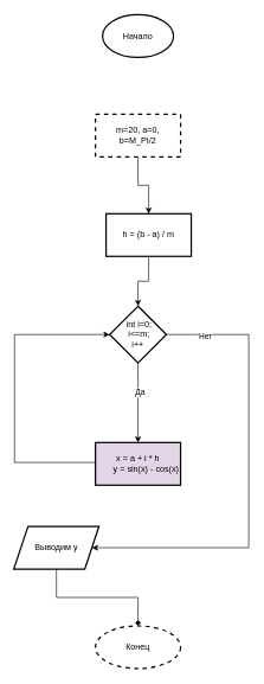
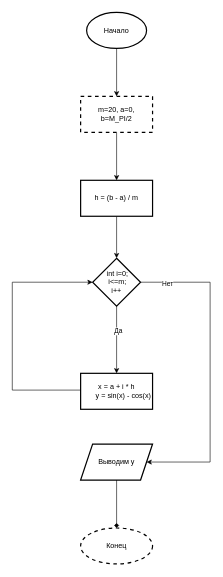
  <mxCell id="0" />
  <mxCell id="1" parent="0" />
+ <mxCell id="2" value="" style="edgeStyle=orthogonalEdgeStyle;rounded=0;orthogonalLoop=1;jettySize=auto;html=1;" edge="1" parent="1" source="3" target="5"><mxGeometry relative="1" as="geometry" /></mxCell>
  <mxCell id="3" value="Начало" style="strokeWidth=2;html=1;shape=mxgraph.flowchart.start_1;whiteSpace=wrap;" vertex="1" parent="1"><mxGeometry x="144" y="20" width="100" height="60" as="geometry" /></mxCell>
  <mxCell id="4" value="" style="edgeStyle=orthogonalEdgeStyle;rounded=0;orthogonalLoop=1;jettySize=auto;html=1;" edge="1" parent="1" source="5" target="7"><mxGeometry relative="1" as="geometry" /></mxCell>
  <mxCell id="5" value="m=20, a=0, &lt;br&gt;b=M_PI/2" style="whiteSpace=wrap;html=1;strokeWidth=2;dashed=1;" vertex="1" parent="1"><mxGeometry x="134" y="160" width="120" height="60" as="geometry" /></mxCell>
  <mxCell id="6" value="" style="edgeStyle=orthogonalEdgeStyle;rounded=0;orthogonalLoop=1;jettySize=auto;html=1;" edge="1" parent="1" source="7" target="12"><mxGeometry relative="1" as="geometry" /></mxCell>
- <mxCell id="7" value="h = (b - a) / m" style="whiteSpace=wrap;html=1;strokeWidth=2;" vertex="1" parent="1"><mxGeometry x="149" y="300" width="120" height="60" as="geometry" /></mxCell>
+ <mxCell id="7" value="h = (b - a) / m" style="whiteSpace=wrap;html=1;strokeWidth=2;" vertex="1" parent="1"><mxGeometry x="134" y="300" width="120" height="60" as="geometry" /></mxCell>
  <mxCell id="8" value="" style="edgeStyle=orthogonalEdgeStyle;rounded=0;orthogonalLoop=1;jettySize=auto;html=1;" edge="1" parent="1" source="12" target="14"><mxGeometry relative="1" as="geometry" /></mxCell>
  <mxCell id="9" value="Да" style="edgeLabel;html=1;align=center;verticalAlign=middle;resizable=0;points=[];" vertex="1" connectable="0" parent="8"><mxGeometry x="-0.254" y="2" relative="1" as="geometry"><mxPoint y="-1" as="offset" /></mxGeometry></mxCell>
  <mxCell id="10" value="" style="edgeStyle=orthogonalEdgeStyle;rounded=0;orthogonalLoop=1;jettySize=auto;html=1;entryX=1;entryY=0.5;entryDx=0;entryDy=0;" edge="1" parent="1" source="12" target="16"><mxGeometry relative="1" as="geometry"><mxPoint x="260" y="770" as="targetPoint" /><Array as="points"><mxPoint x="350" y="470" /><mxPoint x="350" y="770" /></Array></mxGeometry></mxCell>
  <mxCell id="11" value="Нет" style="edgeLabel;html=1;align=center;verticalAlign=middle;resizable=0;points=[];" vertex="1" connectable="0" parent="10"><mxGeometry x="-0.831" y="-2" relative="1" as="geometry"><mxPoint as="offset" /></mxGeometry></mxCell>
  <mxCell id="12" value="&amp;nbsp;int i=0;&lt;br&gt;&amp;nbsp;i&amp;lt;=m; &lt;br&gt;i++" style="rhombus;whiteSpace=wrap;html=1;strokeWidth=2;" vertex="1" parent="1"><mxGeometry x="154" y="430" width="80" height="80" as="geometry" /></mxCell>
  <mxCell id="13" value="" style="edgeStyle=orthogonalEdgeStyle;rounded=0;orthogonalLoop=1;jettySize=auto;html=1;entryX=0;entryY=0.5;entryDx=0;entryDy=0;exitX=0;exitY=0.5;exitDx=0;exitDy=0;" edge="1" parent="1" source="14" target="12"><mxGeometry relative="1" as="geometry"><mxPoint x="120" y="460" as="targetPoint" /><Array as="points"><mxPoint x="134" y="650" /><mxPoint x="20" y="650" /><mxPoint x="20" y="470" /></Array></mxGeometry></mxCell>
- <mxCell id="14" value="&lt;div&gt;x = a + i * h&lt;/div&gt;&lt;div&gt;&amp;nbsp; &amp;nbsp; &amp;nbsp; &amp;nbsp;y = sin(x) - cos(x)&lt;/div&gt;" style="whiteSpace=wrap;html=1;strokeWidth=2;fillColor=#e1d5e7;" vertex="1" parent="1"><mxGeometry x="134" y="622" width="120" height="60" as="geometry" /></mxCell>
+ <mxCell id="14" value="&lt;div&gt;x = a + i * h&lt;/div&gt;&lt;div&gt;&amp;nbsp; &amp;nbsp; &amp;nbsp; &amp;nbsp;y = sin(x) - cos(x)&lt;/div&gt;" style="whiteSpace=wrap;html=1;strokeWidth=2;" vertex="1" parent="1"><mxGeometry x="134" y="622" width="120" height="60" as="geometry" /></mxCell>
  <mxCell id="15" value="" style="edgeStyle=orthogonalEdgeStyle;rounded=0;orthogonalLoop=1;jettySize=auto;html=1;endArrow=diamond;" edge="1" parent="1" source="16" target="17"><mxGeometry relative="1" as="geometry" /></mxCell>
- <mxCell id="16" value="Выводим у" style="shape=parallelogram;perimeter=parallelogramPerimeter;whiteSpace=wrap;html=1;fixedSize=1;strokeWidth=2;" vertex="1" parent="1"><mxGeometry x="19" y="740" width="120" height="60" as="geometry" /></mxCell>
+ <mxCell id="16" value="Выводим у" style="shape=parallelogram;perimeter=parallelogramPerimeter;whiteSpace=wrap;html=1;fixedSize=1;strokeWidth=2;" vertex="1" parent="1"><mxGeometry x="134" y="740" width="120" height="60" as="geometry" /></mxCell>
  <mxCell id="17" value="Конец" style="ellipse;whiteSpace=wrap;html=1;strokeWidth=2;dashed=1;" vertex="1" parent="1"><mxGeometry x="134" y="880" width="120" height="60" as="geometry" /></mxCell>
